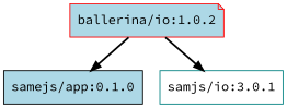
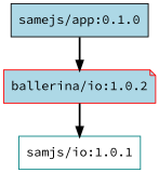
  digraph {
    fontname="Source Code Pro"
    node [fillcolor=lightblue fontname="Source Code Pro" shape=box style=filled]
    edge [fontname="Source Code Pro" style=bold]
    "samejs/app:0.1.0" [color=black]
    "ballerina/io:1.0.2" [color=red shape=note]
-   "samjs/io:1.0.1" [color=teal fillcolor=white label="samjs/io:3.0.1"]
-   "ballerina/io:1.0.2" -> "samejs/app:0.1.0"
+   "samjs/io:1.0.1" [color=teal fillcolor=white]
+   "samejs/app:0.1.0" -> "ballerina/io:1.0.2"
    "ballerina/io:1.0.2" -> "samjs/io:1.0.1"
  }
